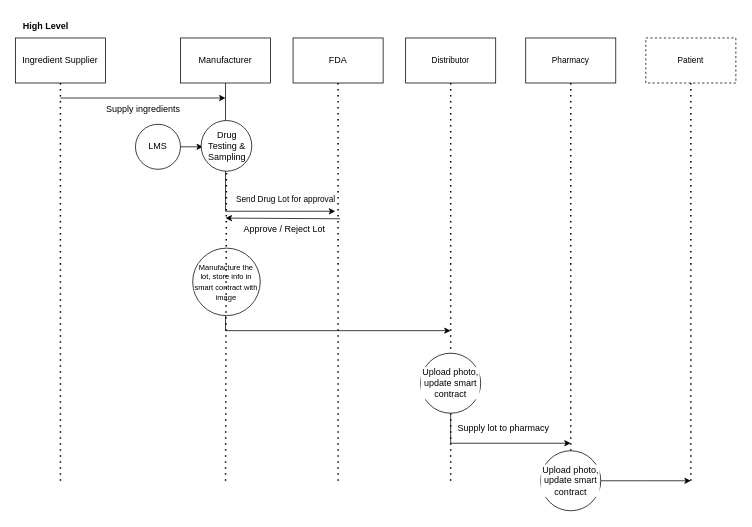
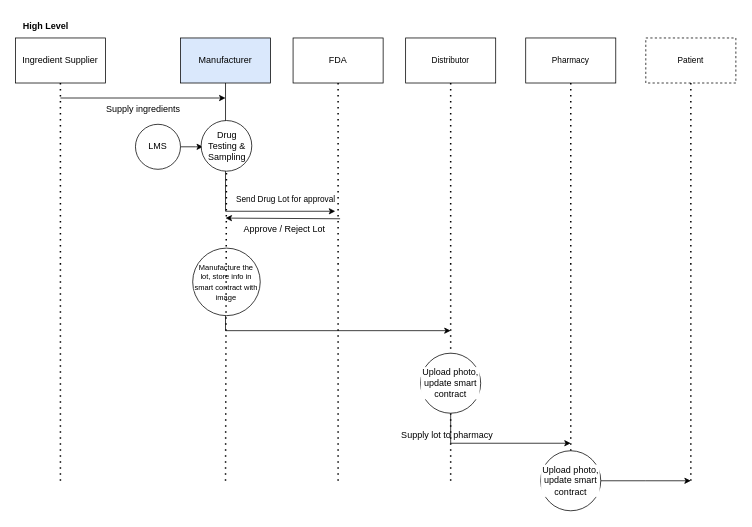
  <mxCell id="0" />
  <mxCell id="1" parent="0" />
  <mxCell id="2" value="&lt;b&gt;High Level&lt;br&gt;&lt;/b&gt;" style="text;html=1;align=center;verticalAlign=middle;resizable=0;points=[];autosize=1;strokeColor=none;fillColor=none;" parent="1" vertex="1"><mxGeometry x="20" y="20" width="80" height="30" as="geometry" /></mxCell>
- <mxCell id="3" value="Manufacturer" style="rounded=0;whiteSpace=wrap;html=1;" parent="1" vertex="1"><mxGeometry x="240" y="50" width="120" height="60" as="geometry" /></mxCell>
+ <mxCell id="3" value="Manufacturer" style="rounded=0;whiteSpace=wrap;html=1;fillColor=#dae8fc;" parent="1" vertex="1"><mxGeometry x="240" y="50" width="120" height="60" as="geometry" /></mxCell>
  <mxCell id="4" value="FDA" style="rounded=0;whiteSpace=wrap;html=1;" parent="1" vertex="1"><mxGeometry x="390" y="50" width="120" height="60" as="geometry" /></mxCell>
  <mxCell id="5" style="edgeStyle=orthogonalEdgeStyle;rounded=0;orthogonalLoop=1;jettySize=auto;html=1;entryX=0.914;entryY=1.03;entryDx=0;entryDy=0;entryPerimeter=0;" parent="1" target="10" edge="1"><mxGeometry relative="1" as="geometry"><mxPoint x="500" y="280" as="targetPoint" /><mxPoint x="300" y="210" as="sourcePoint" /><Array as="points"><mxPoint x="300" y="281" /></Array></mxGeometry></mxCell>
  <mxCell id="6" style="edgeStyle=orthogonalEdgeStyle;rounded=0;orthogonalLoop=1;jettySize=auto;html=1;" parent="1" source="7" edge="1"><mxGeometry relative="1" as="geometry"><mxPoint x="270" y="195" as="targetPoint" /></mxGeometry></mxCell>
  <mxCell id="7" value="LMS" style="ellipse;whiteSpace=wrap;html=1;aspect=fixed;" parent="1" vertex="1"><mxGeometry x="180" y="165" width="60" height="60" as="geometry" /></mxCell>
  <mxCell id="8" value="" style="endArrow=none;html=1;rounded=0;entryX=0.5;entryY=1;entryDx=0;entryDy=0;" parent="1" target="3" edge="1"><mxGeometry width="50" height="50" relative="1" as="geometry"><mxPoint x="300" y="170" as="sourcePoint" /><mxPoint x="650" y="270" as="targetPoint" /></mxGeometry></mxCell>
  <mxCell id="9" value="" style="endArrow=none;dashed=1;html=1;dashPattern=1 3;strokeWidth=2;rounded=0;entryX=0.5;entryY=1;entryDx=0;entryDy=0;" parent="1" target="4" edge="1"><mxGeometry width="50" height="50" relative="1" as="geometry"><mxPoint x="450" y="640" as="sourcePoint" /><mxPoint x="650" y="270" as="targetPoint" /></mxGeometry></mxCell>
  <mxCell id="10" value="&lt;font style=&quot;font-size: 11px;&quot;&gt;Send Drug Lot for approval&lt;/font&gt;" style="text;html=1;align=center;verticalAlign=middle;resizable=0;points=[];autosize=1;strokeColor=none;fillColor=none;" parent="1" vertex="1"><mxGeometry x="300" y="250" width="160" height="30" as="geometry" /></mxCell>
  <mxCell id="11" value="" style="endArrow=classic;html=1;rounded=0;exitX=1.019;exitY=0.03;exitDx=0;exitDy=0;exitPerimeter=0;" parent="1" source="12" edge="1"><mxGeometry width="50" height="50" relative="1" as="geometry"><mxPoint x="500" y="290" as="sourcePoint" /><mxPoint x="300" y="290" as="targetPoint" /></mxGeometry></mxCell>
  <mxCell id="12" value="Approve / Reject Lot&amp;nbsp;" style="text;html=1;align=center;verticalAlign=middle;resizable=0;points=[];autosize=1;strokeColor=none;fillColor=none;" parent="1" vertex="1"><mxGeometry x="310" y="290" width="140" height="30" as="geometry" /></mxCell>
  <mxCell id="13" value="Ingredient Supplier" style="rounded=0;whiteSpace=wrap;html=1;" parent="1" vertex="1"><mxGeometry x="20" y="50" width="120" height="60" as="geometry" /></mxCell>
  <mxCell id="14" value="" style="endArrow=none;dashed=1;html=1;dashPattern=1 3;strokeWidth=2;rounded=0;entryX=0.5;entryY=1;entryDx=0;entryDy=0;" parent="1" target="13" edge="1"><mxGeometry width="50" height="50" relative="1" as="geometry"><mxPoint x="80" y="640" as="sourcePoint" /><mxPoint x="440" y="270" as="targetPoint" /></mxGeometry></mxCell>
  <mxCell id="15" value="" style="endArrow=classic;html=1;rounded=0;" parent="1" edge="1"><mxGeometry width="50" height="50" relative="1" as="geometry"><mxPoint x="80" y="130" as="sourcePoint" /><mxPoint x="300" y="130" as="targetPoint" /></mxGeometry></mxCell>
  <mxCell id="16" value="Supply ingredients" style="text;html=1;align=center;verticalAlign=middle;resizable=0;points=[];autosize=1;strokeColor=none;fillColor=none;" parent="1" vertex="1"><mxGeometry x="130" y="130" width="120" height="30" as="geometry" /></mxCell>
  <mxCell id="17" value="Distributor" style="rounded=0;whiteSpace=wrap;html=1;labelBackgroundColor=none;fontSize=11;" parent="1" vertex="1"><mxGeometry x="540" y="50" width="120" height="60" as="geometry" /></mxCell>
  <mxCell id="18" value="" style="endArrow=none;dashed=1;html=1;dashPattern=1 3;strokeWidth=2;rounded=0;fontSize=11;entryX=0.5;entryY=1;entryDx=0;entryDy=0;" parent="1" target="17" edge="1"><mxGeometry width="50" height="50" relative="1" as="geometry"><mxPoint x="600" y="640" as="sourcePoint" /><mxPoint x="440" y="280" as="targetPoint" /></mxGeometry></mxCell>
  <mxCell id="19" style="edgeStyle=orthogonalEdgeStyle;rounded=0;orthogonalLoop=1;jettySize=auto;html=1;fontSize=10;" parent="1" source="20" edge="1"><mxGeometry relative="1" as="geometry"><mxPoint x="600" y="440" as="targetPoint" /><Array as="points"><mxPoint x="300" y="440" /></Array></mxGeometry></mxCell>
  <mxCell id="20" value="&lt;font style=&quot;font-size: 10px; background-color: rgb(255, 255, 255);&quot;&gt;Manufacture the lot, store info in smart contract with image&lt;/font&gt;" style="ellipse;whiteSpace=wrap;html=1;aspect=fixed;labelBackgroundColor=none;fontSize=11;fillStyle=solid;fillColor=#FFFFFF;" parent="1" vertex="1"><mxGeometry x="256.25" y="330" width="90" height="90" as="geometry" /></mxCell>
  <mxCell id="21" style="edgeStyle=orthogonalEdgeStyle;rounded=0;orthogonalLoop=1;jettySize=auto;html=1;fontSize=12;fontColor=#000000;" parent="1" source="22" edge="1"><mxGeometry relative="1" as="geometry"><mxPoint x="760" y="590" as="targetPoint" /><Array as="points"><mxPoint x="600" y="590" /></Array></mxGeometry></mxCell>
  <mxCell id="22" value="Upload photo, update smart contract" style="ellipse;whiteSpace=wrap;html=1;aspect=fixed;labelBackgroundColor=#FFFFFF;fontSize=12;" parent="1" vertex="1"><mxGeometry x="560" y="470" width="80" height="80" as="geometry" /></mxCell>
  <mxCell id="23" value="Pharmacy" style="rounded=0;whiteSpace=wrap;html=1;labelBackgroundColor=none;fontSize=11;" parent="1" vertex="1"><mxGeometry x="700" y="50" width="120" height="60" as="geometry" /></mxCell>
  <mxCell id="24" value="" style="endArrow=none;dashed=1;html=1;dashPattern=1 3;strokeWidth=2;rounded=0;fontSize=11;entryX=0.5;entryY=1;entryDx=0;entryDy=0;" parent="1" target="23" edge="1"><mxGeometry width="50" height="50" relative="1" as="geometry"><mxPoint x="760" y="640" as="sourcePoint" /><mxPoint x="600" y="280" as="targetPoint" /></mxGeometry></mxCell>
- <mxCell id="25" value="Supply lot to pharmacy" style="text;html=1;align=center;verticalAlign=middle;resizable=0;points=[];autosize=1;strokeColor=none;fillColor=none;fontSize=12;fontColor=#000000;" parent="1" vertex="1"><mxGeometry x="595" y="555" width="150" height="30" as="geometry" /></mxCell>
+ <mxCell id="25" value="Supply lot to pharmacy" style="text;html=1;align=center;verticalAlign=middle;resizable=0;points=[];autosize=1;strokeColor=none;fillColor=none;fontSize=12;fontColor=#000000;" parent="1" vertex="1"><mxGeometry x="520" y="565" width="150" height="30" as="geometry" /></mxCell>
  <mxCell id="26" value="Patient" style="rounded=0;whiteSpace=wrap;html=1;labelBackgroundColor=none;fontSize=11;dashed=1;" parent="1" vertex="1"><mxGeometry x="860" y="50" width="120" height="60" as="geometry" /></mxCell>
  <mxCell id="27" value="" style="endArrow=none;dashed=1;html=1;dashPattern=1 3;strokeWidth=2;rounded=0;fontSize=11;entryX=0.5;entryY=1;entryDx=0;entryDy=0;" parent="1" target="26" edge="1"><mxGeometry width="50" height="50" relative="1" as="geometry"><mxPoint x="920" y="640" as="sourcePoint" /><mxPoint x="760" y="280" as="targetPoint" /></mxGeometry></mxCell>
  <mxCell id="28" style="edgeStyle=orthogonalEdgeStyle;rounded=0;orthogonalLoop=1;jettySize=auto;html=1;fontSize=12;fontColor=#000000;" parent="1" source="29" edge="1"><mxGeometry relative="1" as="geometry"><mxPoint x="920" y="640" as="targetPoint" /></mxGeometry></mxCell>
  <mxCell id="29" value="Upload photo, update smart contract" style="ellipse;whiteSpace=wrap;html=1;aspect=fixed;labelBackgroundColor=#FFFFFF;fontSize=12;" parent="1" vertex="1"><mxGeometry x="720" y="600" width="80" height="80" as="geometry" /></mxCell>
  <mxCell id="30" value="Drug Testing &amp;amp; Sampling" style="ellipse;whiteSpace=wrap;html=1;aspect=fixed;labelBackgroundColor=none;" vertex="1" parent="1"><mxGeometry x="267.5" y="160" width="67.5" height="67.5" as="geometry" /></mxCell>
  <mxCell id="31" value="" style="endArrow=none;dashed=1;html=1;dashPattern=1 3;strokeWidth=2;rounded=0;entryX=0.5;entryY=1;entryDx=0;entryDy=0;" edge="1" parent="1" target="30"><mxGeometry width="50" height="50" relative="1" as="geometry"><mxPoint x="300" y="640" as="sourcePoint" /><mxPoint x="300" y="110" as="targetPoint" /></mxGeometry></mxCell>
